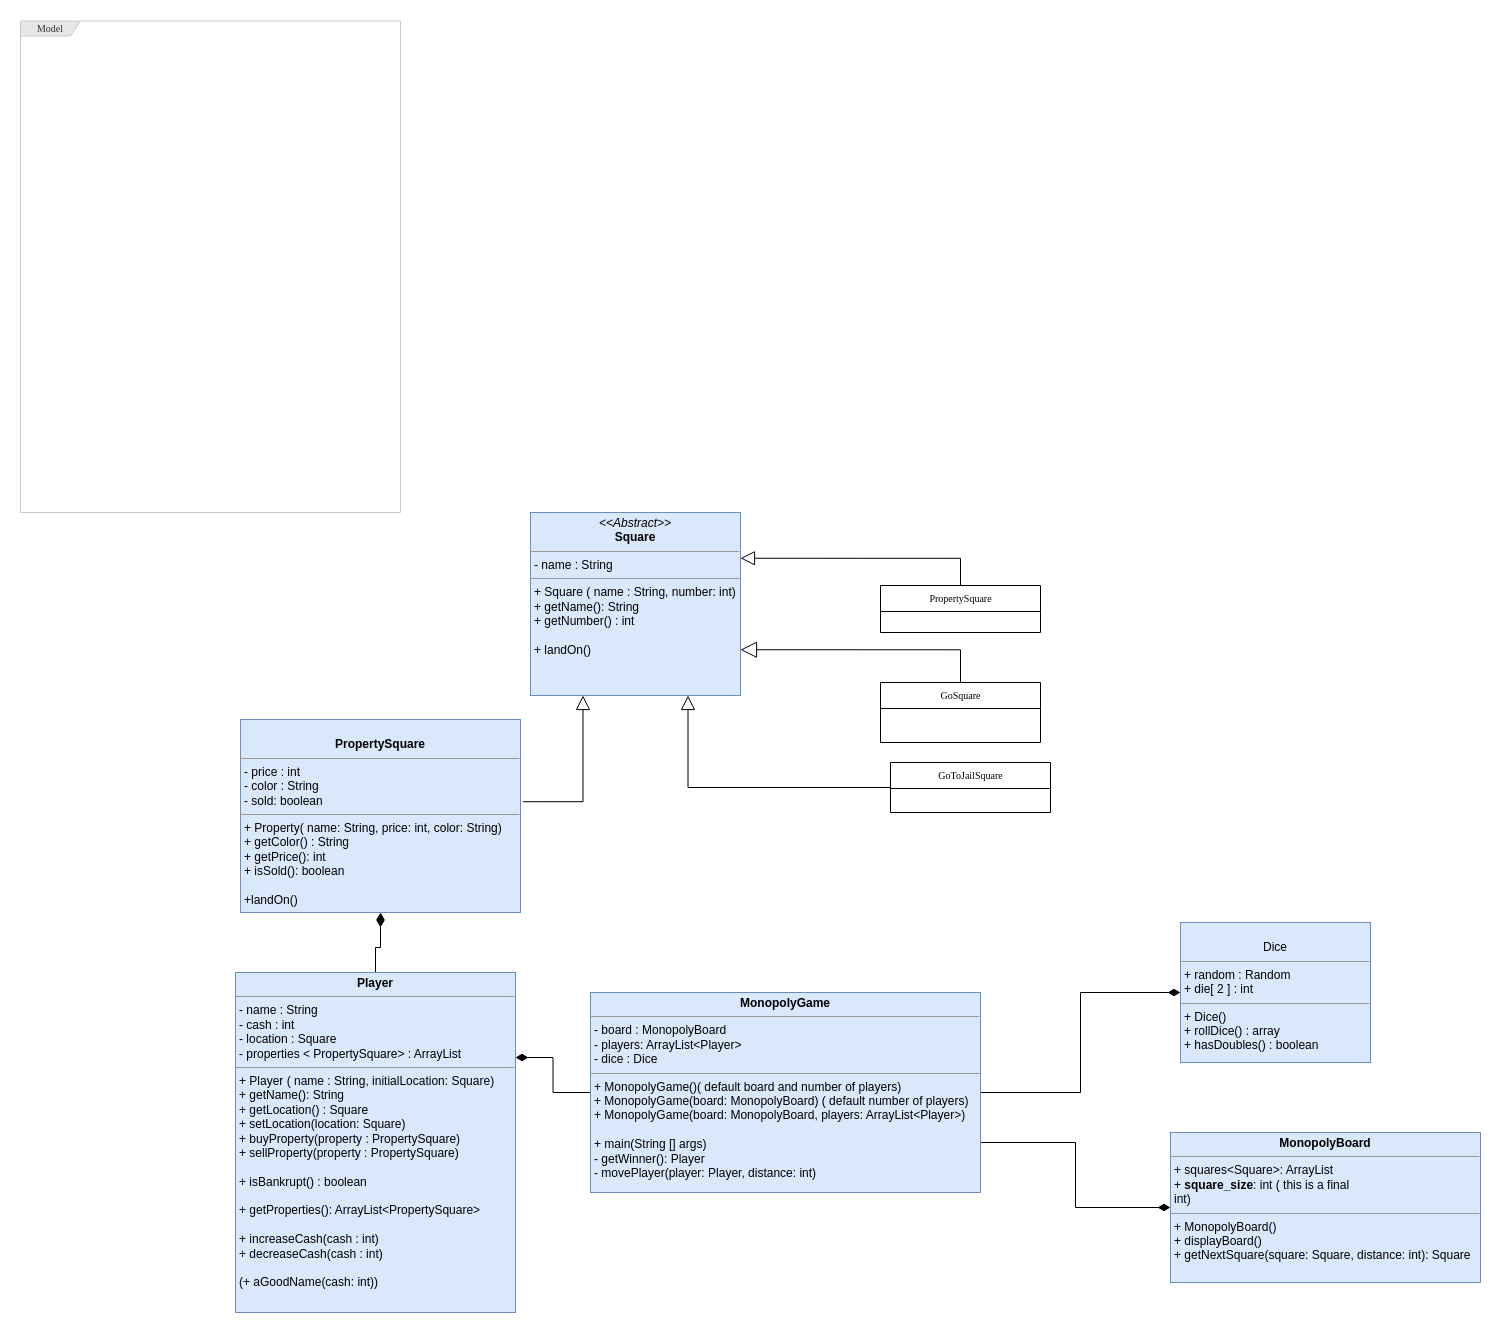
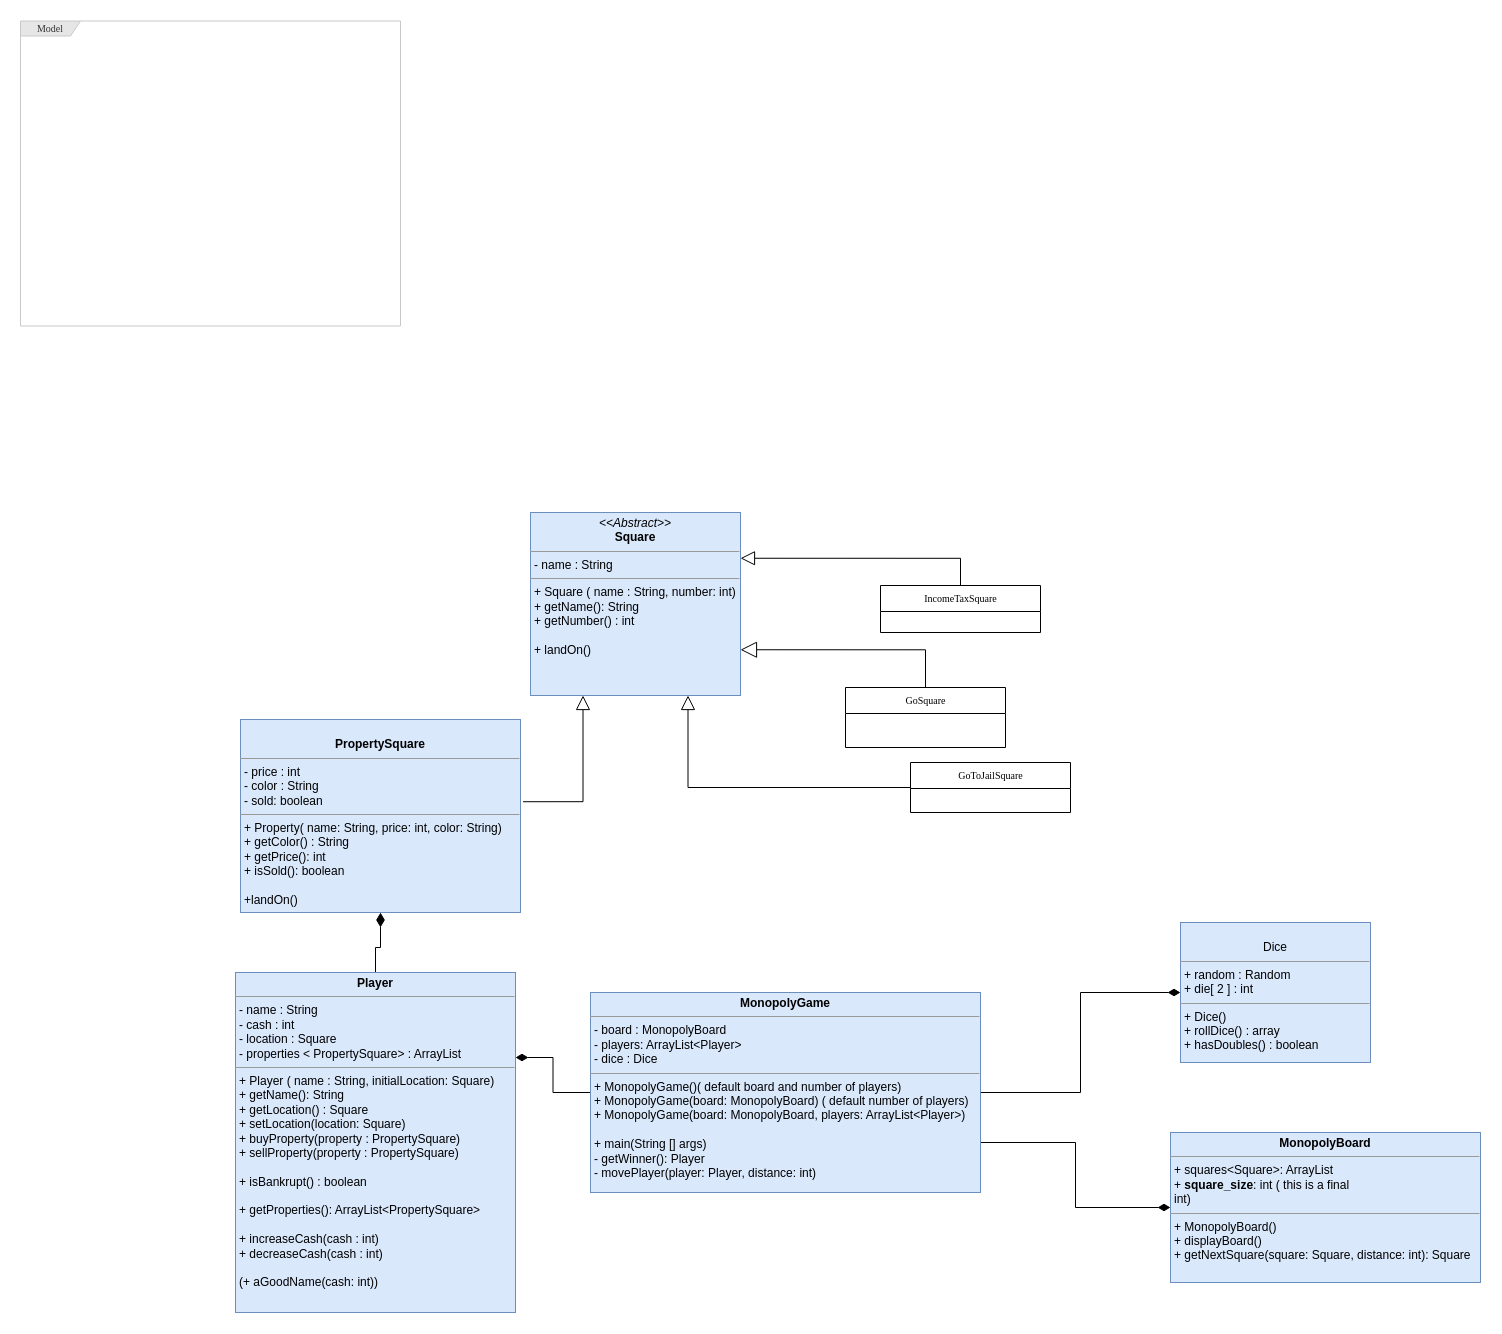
  <mxCell id="0" />
  <mxCell id="1" parent="0" />
- <mxCell id="2" value="Model" style="shape=umlFrame;whiteSpace=wrap;html=1;rounded=0;shadow=0;comic=0;labelBackgroundColor=none;strokeWidth=1;fontFamily=Verdana;fontSize=10;align=center;fillColor=#E6E6E6;fontColor=#333333;strokeColor=#C9C9C9;width=60;height=15;" parent="1" vertex="1"><mxGeometry x="20" y="20.5" width="380" height="491.5" as="geometry" /></mxCell>
+ <mxCell id="2" value="Model" style="shape=umlFrame;whiteSpace=wrap;html=1;rounded=0;shadow=0;comic=0;labelBackgroundColor=none;strokeWidth=1;fontFamily=Verdana;fontSize=10;align=center;fillColor=#E6E6E6;fontColor=#333333;strokeColor=#C9C9C9;width=60;height=15;" parent="1" vertex="1"><mxGeometry x="20" y="20.5" width="380" height="305" as="geometry" /></mxCell>
  <mxCell id="3" style="edgeStyle=orthogonalEdgeStyle;rounded=0;orthogonalLoop=1;jettySize=auto;html=1;exitX=0.5;exitY=0;exitDx=0;exitDy=0;entryX=1;entryY=0.75;entryDx=0;entryDy=0;endArrow=block;endFill=0;startSize=12;endSize=14;" parent="1" source="4" target="9" edge="1"><mxGeometry relative="1" as="geometry" /></mxCell>
- <mxCell id="4" value="GoSquare" style="swimlane;html=1;fontStyle=0;childLayout=stackLayout;horizontal=1;startSize=26;fillColor=none;horizontalStack=0;resizeParent=1;resizeLast=0;collapsible=1;marginBottom=0;swimlaneFillColor=#ffffff;rounded=0;shadow=0;comic=0;labelBackgroundColor=none;strokeWidth=1;fontFamily=Verdana;fontSize=10;align=center;" parent="1" vertex="1"><mxGeometry x="880" y="682" width="160" height="60" as="geometry" /></mxCell>
+ <mxCell id="4" value="GoSquare" style="swimlane;html=1;fontStyle=0;childLayout=stackLayout;horizontal=1;startSize=26;fillColor=none;horizontalStack=0;resizeParent=1;resizeLast=0;collapsible=1;marginBottom=0;swimlaneFillColor=#ffffff;rounded=0;shadow=0;comic=0;labelBackgroundColor=none;strokeWidth=1;fontFamily=Verdana;fontSize=10;align=center;" parent="1" vertex="1"><mxGeometry x="845" y="687" width="160" height="60" as="geometry" /></mxCell>
  <mxCell id="5" style="edgeStyle=orthogonalEdgeStyle;rounded=0;orthogonalLoop=1;jettySize=auto;html=1;exitX=1.009;exitY=0.426;exitDx=0;exitDy=0;entryX=0.25;entryY=1;entryDx=0;entryDy=0;endArrow=block;endFill=0;endSize=12;exitPerimeter=0;" parent="1" source="19" target="9" edge="1"><mxGeometry relative="1" as="geometry"><mxPoint x="440" y="797" as="sourcePoint" /></mxGeometry></mxCell>
  <mxCell id="6" style="edgeStyle=orthogonalEdgeStyle;rounded=0;orthogonalLoop=1;jettySize=auto;html=1;endArrow=none;endFill=0;startSize=12;endSize=12;startArrow=diamondThin;startFill=1;exitX=0.5;exitY=1;exitDx=0;exitDy=0;" parent="1" source="19" target="18" edge="1"><mxGeometry relative="1" as="geometry"><mxPoint x="360" y="842" as="sourcePoint" /></mxGeometry></mxCell>
  <mxCell id="7" value="&lt;p style=&quot;margin: 0px ; margin-top: 4px ; text-align: center&quot;&gt;&lt;br&gt;Dice&lt;/p&gt;&lt;hr size=&quot;1&quot;&gt;&lt;p style=&quot;margin: 0px ; margin-left: 4px&quot;&gt;+ random : Random&lt;br&gt;+ die[ 2 ] : int&lt;/p&gt;&lt;hr size=&quot;1&quot;&gt;&lt;p style=&quot;margin: 0px ; margin-left: 4px&quot;&gt;+ Dice()&amp;nbsp;&lt;br&gt;+ rollDice() : array&lt;/p&gt;&lt;p style=&quot;margin: 0px ; margin-left: 4px&quot;&gt;+ hasDoubles() : boolean&lt;/p&gt;" style="verticalAlign=top;align=left;overflow=fill;fontSize=12;fontFamily=Helvetica;html=1;rounded=0;shadow=0;comic=0;labelBackgroundColor=none;strokeWidth=1;fillColor=#dae8fc;strokeColor=#6c8ebf;" parent="1" vertex="1"><mxGeometry x="1180" y="922" width="190" height="140" as="geometry" /></mxCell>
  <mxCell id="8" value="&lt;p style=&quot;margin: 0px ; margin-top: 4px ; text-align: center&quot;&gt;&lt;b&gt;MonopolyBoard&lt;/b&gt;&lt;/p&gt;&lt;hr size=&quot;1&quot;&gt;&lt;p style=&quot;margin: 0px ; margin-left: 4px&quot;&gt;+ squares&amp;lt;Square&amp;gt;: ArrayList&lt;br&gt;+ &lt;b&gt;square_size&lt;/b&gt;: int ( this is a final&lt;/p&gt;&lt;p style=&quot;margin: 0px ; margin-left: 4px&quot;&gt;int)&lt;/p&gt;&lt;hr size=&quot;1&quot;&gt;&lt;p style=&quot;margin: 0px ; margin-left: 4px&quot;&gt;+ MonopolyBoard()&lt;/p&gt;&lt;p style=&quot;margin: 0px ; margin-left: 4px&quot;&gt;+ displayBoard()&lt;/p&gt;&lt;p style=&quot;margin: 0px ; margin-left: 4px&quot;&gt;+ getNextSquare(square: Square, distance: int): Square&lt;/p&gt;" style="verticalAlign=top;align=left;overflow=fill;fontSize=12;fontFamily=Helvetica;html=1;rounded=0;shadow=0;comic=0;labelBackgroundColor=none;strokeWidth=1;fillColor=#dae8fc;strokeColor=#6c8ebf;" parent="1" vertex="1"><mxGeometry x="1170" y="1132" width="310" height="150" as="geometry" /></mxCell>
  <mxCell id="9" value="&lt;p style=&quot;margin: 0px ; margin-top: 4px ; text-align: center&quot;&gt;&lt;i&gt;&amp;lt;&amp;lt;Abstract&amp;gt;&amp;gt;&lt;/i&gt;&lt;br&gt;&lt;b&gt;Square&lt;/b&gt;&lt;/p&gt;&lt;hr size=&quot;1&quot;&gt;&lt;p style=&quot;margin: 0px ; margin-left: 4px&quot;&gt;- name : String&lt;br&gt;&lt;/p&gt;&lt;hr size=&quot;1&quot;&gt;&lt;p style=&quot;margin: 0px ; margin-left: 4px&quot;&gt;+ Square ( name : String, number: int)&lt;br&gt;+ getName(): String&lt;/p&gt;&lt;p style=&quot;margin: 0px ; margin-left: 4px&quot;&gt;+ getNumber() : int&lt;/p&gt;&lt;p style=&quot;margin: 0px ; margin-left: 4px&quot;&gt;&lt;br&gt;&lt;/p&gt;&lt;p style=&quot;margin: 0px ; margin-left: 4px&quot;&gt;+ landOn()&lt;/p&gt;&lt;p style=&quot;margin: 0px ; margin-left: 4px&quot;&gt;&lt;br&gt;&lt;/p&gt;" style="verticalAlign=top;align=left;overflow=fill;fontSize=12;fontFamily=Helvetica;html=1;rounded=0;shadow=0;comic=0;labelBackgroundColor=none;strokeWidth=1;fillColor=#dae8fc;strokeColor=#6c8ebf;" parent="1" vertex="1"><mxGeometry x="530" y="512" width="210" height="183" as="geometry" /></mxCell>
  <mxCell id="10" style="edgeStyle=orthogonalEdgeStyle;rounded=0;orthogonalLoop=1;jettySize=auto;html=1;entryX=0;entryY=0.5;entryDx=0;entryDy=0;endArrow=diamondThin;endFill=1;startSize=10;endSize=10;" edge="1" parent="1" source="13" target="7"><mxGeometry relative="1" as="geometry" /></mxCell>
  <mxCell id="11" style="edgeStyle=orthogonalEdgeStyle;rounded=0;orthogonalLoop=1;jettySize=auto;html=1;exitX=1;exitY=0.75;exitDx=0;exitDy=0;entryX=0;entryY=0.5;entryDx=0;entryDy=0;endArrow=diamondThin;endFill=1;startSize=10;endSize=10;" edge="1" parent="1" source="13" target="8"><mxGeometry relative="1" as="geometry" /></mxCell>
  <mxCell id="12" style="edgeStyle=orthogonalEdgeStyle;rounded=0;orthogonalLoop=1;jettySize=auto;html=1;exitX=0;exitY=0.5;exitDx=0;exitDy=0;entryX=1;entryY=0.25;entryDx=0;entryDy=0;endArrow=diamondThin;endFill=1;startSize=10;endSize=10;" edge="1" parent="1" source="13" target="18"><mxGeometry relative="1" as="geometry" /></mxCell>
  <mxCell id="13" value="&lt;p style=&quot;margin: 0px ; margin-top: 4px ; text-align: center&quot;&gt;&lt;b&gt;MonopolyGame&lt;/b&gt;&lt;/p&gt;&lt;hr size=&quot;1&quot;&gt;&lt;p style=&quot;margin: 0px ; margin-left: 4px&quot;&gt;- board : MonopolyBoard&lt;br&gt;- players: ArrayList&amp;lt;Player&amp;gt;&lt;/p&gt;&lt;p style=&quot;margin: 0px ; margin-left: 4px&quot;&gt;- dice : Dice&lt;/p&gt;&lt;hr size=&quot;1&quot;&gt;&lt;p style=&quot;margin: 0px ; margin-left: 4px&quot;&gt;+ MonopolyGame()( default board and number of players)&lt;br&gt;&lt;/p&gt;&lt;p style=&quot;margin: 0px ; margin-left: 4px&quot;&gt;+ MonopolyGame(board: MonopolyBoard) ( default number of players)&lt;/p&gt;&lt;p style=&quot;margin: 0px ; margin-left: 4px&quot;&gt;+ MonopolyGame(board: MonopolyBoard, players: ArrayList&amp;lt;Player&amp;gt;&lt;span&gt;)&lt;/span&gt;&lt;/p&gt;&lt;p style=&quot;margin: 0px ; margin-left: 4px&quot;&gt;&lt;br&gt;&lt;/p&gt;&lt;p style=&quot;margin: 0px ; margin-left: 4px&quot;&gt;+ main(String [] args)&lt;/p&gt;&lt;p style=&quot;margin: 0px ; margin-left: 4px&quot;&gt;- getWinner(): Player&lt;/p&gt;&lt;p style=&quot;margin: 0px ; margin-left: 4px&quot;&gt;- movePlayer(player: Player, distance: int)&lt;/p&gt;" style="verticalAlign=top;align=left;overflow=fill;fontSize=12;fontFamily=Helvetica;html=1;rounded=0;shadow=0;comic=0;labelBackgroundColor=none;strokeWidth=1;fillColor=#dae8fc;strokeColor=#6c8ebf;" parent="1" vertex="1"><mxGeometry x="590" y="992" width="390" height="200" as="geometry" /></mxCell>
  <mxCell id="14" style="edgeStyle=orthogonalEdgeStyle;rounded=0;orthogonalLoop=1;jettySize=auto;html=1;exitX=0;exitY=0.5;exitDx=0;exitDy=0;entryX=0.75;entryY=1;entryDx=0;entryDy=0;endArrow=block;endFill=0;startSize=12;endSize=12;" parent="1" source="15" target="9" edge="1"><mxGeometry relative="1" as="geometry" /></mxCell>
- <mxCell id="15" value="GoToJailSquare" style="swimlane;html=1;fontStyle=0;childLayout=stackLayout;horizontal=1;startSize=26;fillColor=none;horizontalStack=0;resizeParent=1;resizeLast=0;collapsible=1;marginBottom=0;swimlaneFillColor=#ffffff;rounded=0;shadow=0;comic=0;labelBackgroundColor=none;strokeWidth=1;fontFamily=Verdana;fontSize=10;align=center;" parent="1" vertex="1"><mxGeometry x="890" y="762" width="160" height="50" as="geometry" /></mxCell>
- <mxCell id="16" value="PropertySquare" style="swimlane;html=1;fontStyle=0;childLayout=stackLayout;horizontal=1;startSize=26;fillColor=none;horizontalStack=0;resizeParent=1;resizeLast=0;collapsible=1;marginBottom=0;swimlaneFillColor=#ffffff;rounded=0;shadow=0;comic=0;labelBackgroundColor=none;strokeWidth=1;fontFamily=Verdana;fontSize=10;align=center;" parent="1" vertex="1"><mxGeometry x="880" y="585" width="160" height="47" as="geometry" /></mxCell>
+ <mxCell id="15" value="GoToJailSquare" style="swimlane;html=1;fontStyle=0;childLayout=stackLayout;horizontal=1;startSize=26;fillColor=none;horizontalStack=0;resizeParent=1;resizeLast=0;collapsible=1;marginBottom=0;swimlaneFillColor=#ffffff;rounded=0;shadow=0;comic=0;labelBackgroundColor=none;strokeWidth=1;fontFamily=Verdana;fontSize=10;align=center;" parent="1" vertex="1"><mxGeometry x="910" y="762" width="160" height="50" as="geometry" /></mxCell>
+ <mxCell id="16" value="IncomeTaxSquare" style="swimlane;html=1;fontStyle=0;childLayout=stackLayout;horizontal=1;startSize=26;fillColor=none;horizontalStack=0;resizeParent=1;resizeLast=0;collapsible=1;marginBottom=0;swimlaneFillColor=#ffffff;rounded=0;shadow=0;comic=0;labelBackgroundColor=none;strokeWidth=1;fontFamily=Verdana;fontSize=10;align=center;" parent="1" vertex="1"><mxGeometry x="880" y="585" width="160" height="47" as="geometry" /></mxCell>
  <mxCell id="17" style="edgeStyle=orthogonalEdgeStyle;rounded=0;orthogonalLoop=1;jettySize=auto;html=1;exitX=0.5;exitY=0;exitDx=0;exitDy=0;entryX=1;entryY=0.25;entryDx=0;entryDy=0;endArrow=block;endFill=0;startSize=12;endSize=12;" parent="1" source="16" target="9" edge="1"><mxGeometry relative="1" as="geometry" /></mxCell>
  <mxCell id="18" value="&lt;p style=&quot;margin: 0px ; margin-top: 4px ; text-align: center&quot;&gt;&lt;b&gt;Player&lt;/b&gt;&lt;/p&gt;&lt;hr size=&quot;1&quot;&gt;&lt;p style=&quot;margin: 0px ; margin-left: 4px&quot;&gt;- name : String&lt;br&gt;&lt;/p&gt;&lt;p style=&quot;margin: 0px ; margin-left: 4px&quot;&gt;- cash : int&lt;/p&gt;&lt;p style=&quot;margin: 0px ; margin-left: 4px&quot;&gt;- location : Square&lt;/p&gt;&lt;p style=&quot;margin: 0px ; margin-left: 4px&quot;&gt;- properties &amp;lt; PropertySquare&amp;gt; : ArrayList&lt;/p&gt;&lt;hr size=&quot;1&quot;&gt;&lt;p style=&quot;margin: 0px ; margin-left: 4px&quot;&gt;+ Player ( name : String, initialLocation: Square)&lt;br&gt;+ getName(): String&lt;/p&gt;&lt;p style=&quot;margin: 0px ; margin-left: 4px&quot;&gt;+ getLocation() : Square&lt;/p&gt;&lt;p style=&quot;margin: 0px ; margin-left: 4px&quot;&gt;+ setLocation(location: Square)&lt;/p&gt;&lt;p style=&quot;margin: 0px ; margin-left: 4px&quot;&gt;+ buyProperty(property : PropertySquare)&lt;/p&gt;&lt;p style=&quot;margin: 0px ; margin-left: 4px&quot;&gt;+ sellProperty(property : PropertySquare)&lt;/p&gt;&lt;p style=&quot;margin: 0px ; margin-left: 4px&quot;&gt;&lt;br&gt;&lt;/p&gt;&lt;p style=&quot;margin: 0px ; margin-left: 4px&quot;&gt;+ isBankrupt() : boolean&lt;/p&gt;&lt;p style=&quot;margin: 0px ; margin-left: 4px&quot;&gt;&lt;br&gt;&lt;/p&gt;&lt;p style=&quot;margin: 0px ; margin-left: 4px&quot;&gt;+ getProperties(): ArrayList&amp;lt;PropertySquare&amp;gt;&lt;/p&gt;&lt;p style=&quot;margin: 0px ; margin-left: 4px&quot;&gt;&lt;br&gt;&lt;/p&gt;&lt;p style=&quot;margin: 0px ; margin-left: 4px&quot;&gt;+ increaseCash(cash : int)&lt;/p&gt;&lt;p style=&quot;margin: 0px ; margin-left: 4px&quot;&gt;+ decreaseCash(cash : int)&lt;/p&gt;&lt;p style=&quot;margin: 0px ; margin-left: 4px&quot;&gt;&lt;br&gt;&lt;/p&gt;&lt;p style=&quot;margin: 0px ; margin-left: 4px&quot;&gt;(+ aGoodName(cash: int))&lt;/p&gt;&lt;p style=&quot;margin: 0px ; margin-left: 4px&quot;&gt;&lt;br&gt;&lt;/p&gt;" style="verticalAlign=top;align=left;overflow=fill;fontSize=12;fontFamily=Helvetica;html=1;rounded=0;shadow=0;comic=0;labelBackgroundColor=none;strokeWidth=1;fillColor=#dae8fc;strokeColor=#6c8ebf;" parent="1" vertex="1"><mxGeometry x="235" y="972" width="280" height="340" as="geometry" /></mxCell>
  <mxCell id="19" value="&lt;p style=&quot;margin: 0px ; margin-top: 4px ; text-align: center&quot;&gt;&lt;br&gt;&lt;b&gt;PropertySquare&lt;/b&gt;&lt;/p&gt;&lt;hr size=&quot;1&quot;&gt;&lt;p style=&quot;margin: 0px ; margin-left: 4px&quot;&gt;- price : int&lt;br&gt;&lt;/p&gt;&lt;p style=&quot;margin: 0px ; margin-left: 4px&quot;&gt;- color : String&lt;/p&gt;&lt;p style=&quot;margin: 0px ; margin-left: 4px&quot;&gt;- sold: boolean&lt;/p&gt;&lt;hr size=&quot;1&quot;&gt;&lt;p style=&quot;margin: 0px ; margin-left: 4px&quot;&gt;+ Property( name: String, price: int, color: String)&lt;/p&gt;&lt;p style=&quot;margin: 0px ; margin-left: 4px&quot;&gt;+ getColor() : String&lt;/p&gt;&lt;p style=&quot;margin: 0px ; margin-left: 4px&quot;&gt;+ getPrice(): int&lt;/p&gt;&lt;p style=&quot;margin: 0px ; margin-left: 4px&quot;&gt;+ isSold(): boolean&lt;/p&gt;&lt;p style=&quot;margin: 0px ; margin-left: 4px&quot;&gt;&lt;br&gt;&lt;/p&gt;&lt;p style=&quot;margin: 0px ; margin-left: 4px&quot;&gt;+landOn()&lt;/p&gt;&lt;p style=&quot;margin: 0px ; margin-left: 4px&quot;&gt;&lt;br&gt;&lt;/p&gt;" style="verticalAlign=top;align=left;overflow=fill;fontSize=12;fontFamily=Helvetica;html=1;rounded=0;shadow=0;comic=0;labelBackgroundColor=none;strokeWidth=1;fillColor=#dae8fc;strokeColor=#6c8ebf;" vertex="1" parent="1"><mxGeometry x="240" y="719" width="280" height="193" as="geometry" /></mxCell>
